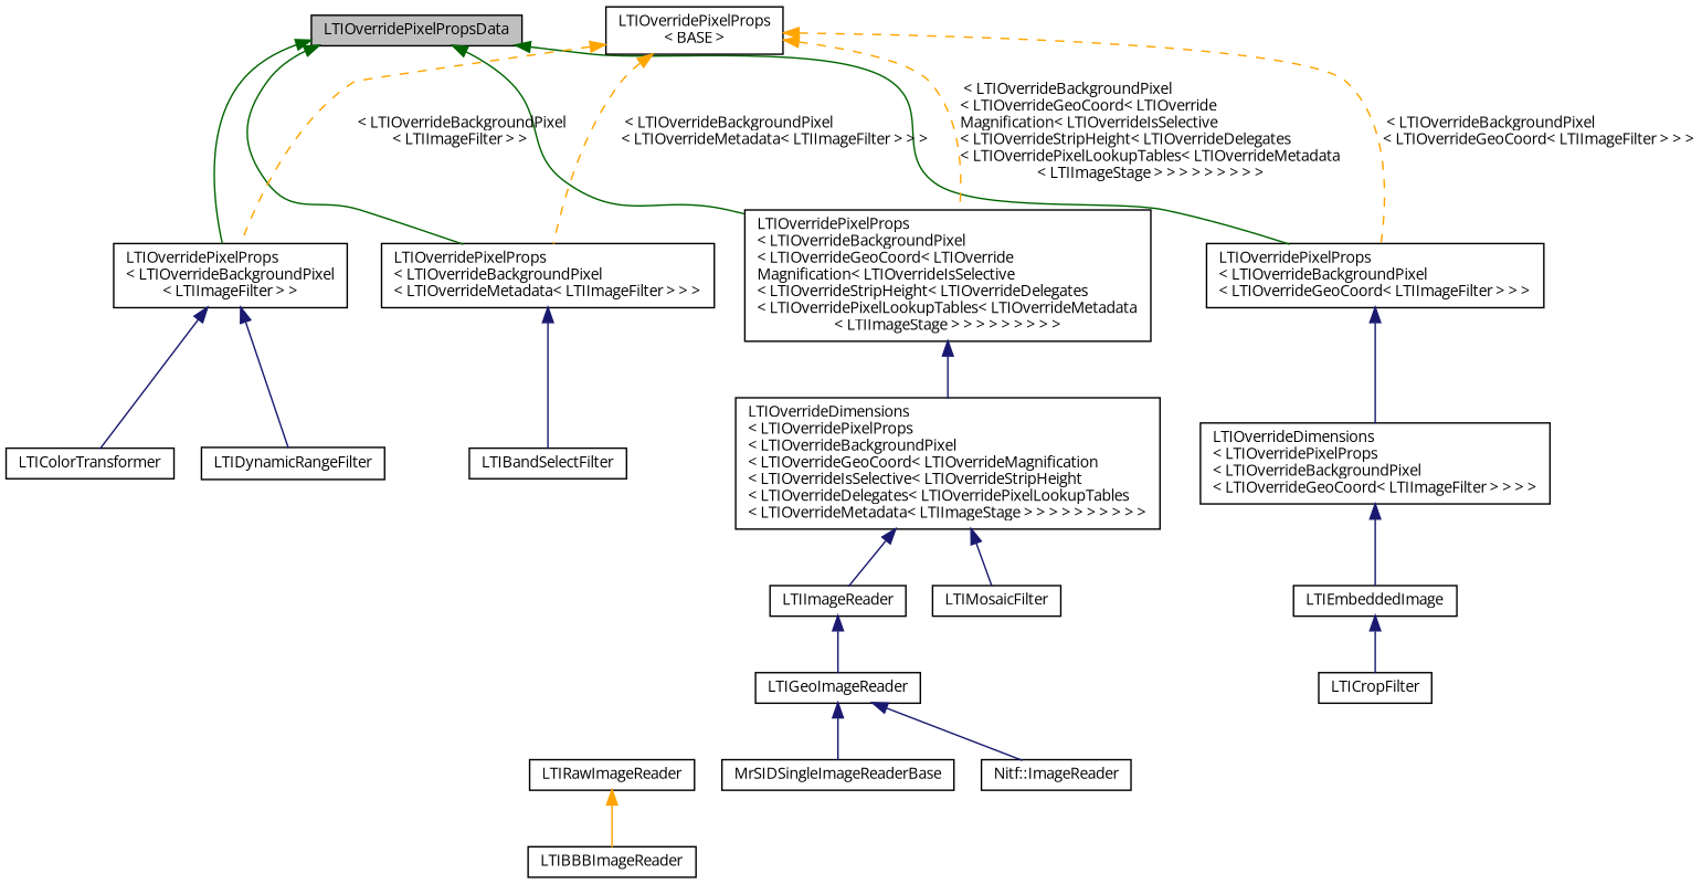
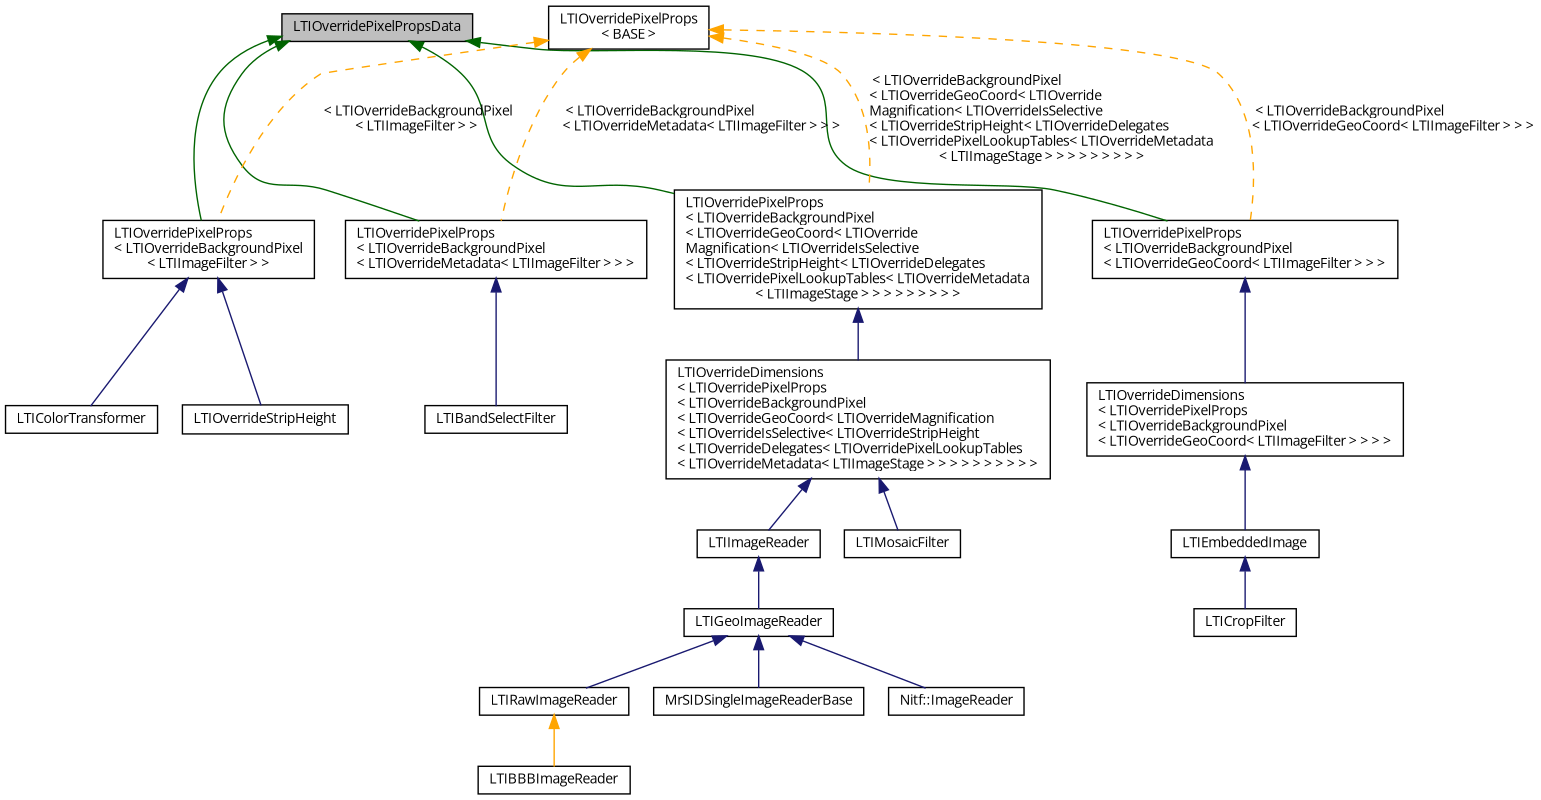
  digraph {
    fontname="Open Sans"
    rankdir=TB
    node [color=black fontname="Open Sans" fontsize=10 shape=record]
    edge [color=midnightblue dir=back fontname="Open Sans" fontsize=10 labelfontname=Helvetica labelfontsize=10 style=solid]
    n1 [fillcolor=grey75 fontcolor=black height=0.2 label=LTIOverridePixelPropsData style=filled width=0.4]
    n2 [height=0.2 label="LTIOverridePixelProps\l\< LTIOverrideBackgroundPixel\l\< LTIOverrideGeoCoord\< LTIOverride\lMagnification\< LTIOverrideIsSelective\l\< LTIOverrideStripHeight\< LTIOverrideDelegates\l\< LTIOverridePixelLookupTables\< LTIOverrideMetadata\l\< LTIImageStage \> \> \> \> \> \> \> \> \>" width=0.4]
    n3 [height=0.2 label="LTIOverridePixelProps\l\< LTIOverrideBackgroundPixel\l\< LTIOverrideMetadata\< LTIImageFilter \> \> \>" width=0.4]
    n4 [height=0.2 label="LTIOverridePixelProps\l\< LTIOverrideBackgroundPixel\l\< LTIImageFilter \> \>" width=0.4]
    n5 [height=0.2 label="LTIOverridePixelProps\l\< LTIOverrideBackgroundPixel\l\< LTIOverrideGeoCoord\< LTIImageFilter \> \> \>" width=0.4]
    n6 [height=0.2 label="LTIOverridePixelProps\l\< BASE \>" width=0.4]
    n7 [height=0.2 label="LTIOverrideDimensions\l\< LTIOverridePixelProps\l\< LTIOverrideBackgroundPixel\l\< LTIOverrideGeoCoord\< LTIOverrideMagnification\l\< LTIOverrideIsSelective\< LTIOverrideStripHeight\l\< LTIOverrideDelegates\< LTIOverridePixelLookupTables\l\< LTIOverrideMetadata\< LTIImageStage \> \> \> \> \> \> \> \> \> \>" width=0.4]
    n8 [height=0.2 label=LTIBandSelectFilter width=0.4]
    n9 [height=0.2 label=LTIColorTransformer width=0.4]
-   n10 [height=0.2 label=LTIDynamicRangeFilter width=0.4]
+   n10 [height=0.2 label=LTIOverrideStripHeight width=0.4]
    n11 [height=0.2 label="LTIOverrideDimensions\l\< LTIOverridePixelProps\l\< LTIOverrideBackgroundPixel\l\< LTIOverrideGeoCoord\< LTIImageFilter \> \> \> \>" width=0.4]
    n12 [height=0.2 label=LTIImageReader width=0.4]
    n13 [height=0.2 label=LTIMosaicFilter width=0.4]
    n14 [height=0.2 label=LTIGeoImageReader width=0.4]
    n15 [height=0.2 label=LTIRawImageReader width=0.4]
    n16 [height=0.2 label=MrSIDSingleImageReaderBase width=0.4]
    n17 [height=0.2 label="Nitf::ImageReader" width=0.4]
    n18 [height=0.2 label=LTIBBBImageReader width=0.4]
    n19 [height=0.2 label=LTIEmbeddedImage width=0.4]
    n20 [height=0.2 label=LTICropFilter width=0.4]
    n1 -> n2 [color=darkgreen]
    n1 -> n3 [color=darkgreen]
    n1 -> n4 [color=darkgreen]
    n1 -> n5 [color=darkgreen]
    n2 -> n7
    n3 -> n8
    n4 -> n9
    n4 -> n10
    n5 -> n11
    n6 -> n2 [color=orange label=" \< LTIOverrideBackgroundPixel\l\< LTIOverrideGeoCoord\< LTIOverride\lMagnification\< LTIOverrideIsSelective\l\< LTIOverrideStripHeight\< LTIOverrideDelegates\l\< LTIOverridePixelLookupTables\< LTIOverrideMetadata\l\< LTIImageStage \> \> \> \> \> \> \> \> \>" style=dashed]
    n6 -> n3 [color=orange label=" \< LTIOverrideBackgroundPixel\l\< LTIOverrideMetadata\< LTIImageFilter \> \> \>" style=dashed]
    n6 -> n4 [color=orange label=" \< LTIOverrideBackgroundPixel\l\< LTIImageFilter \> \>" style=dashed]
    n6 -> n5 [color=orange label=" \< LTIOverrideBackgroundPixel\l\< LTIOverrideGeoCoord\< LTIImageFilter \> \> \>" style=dashed]
    n7 -> n12
    n7 -> n13
    n11 -> n19
    n12 -> n14
+   n14 -> n15
    n14 -> n16
    n14 -> n17
    n15 -> n18 [color=orange]
    n19 -> n20
  }
